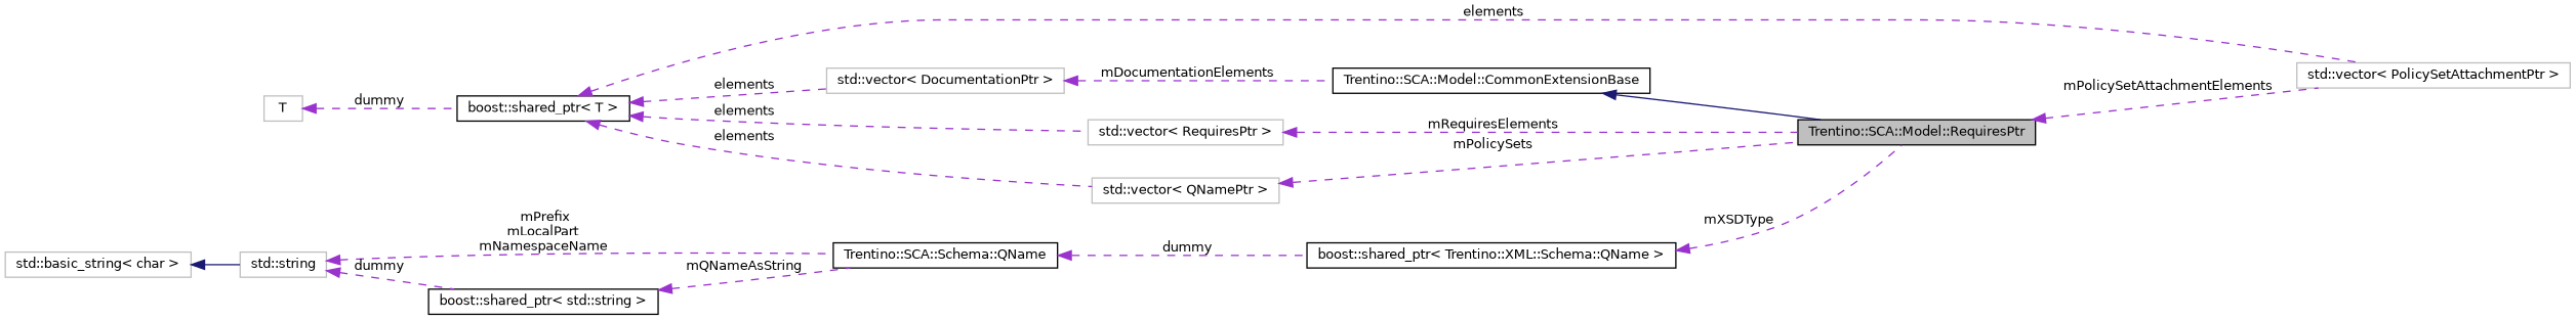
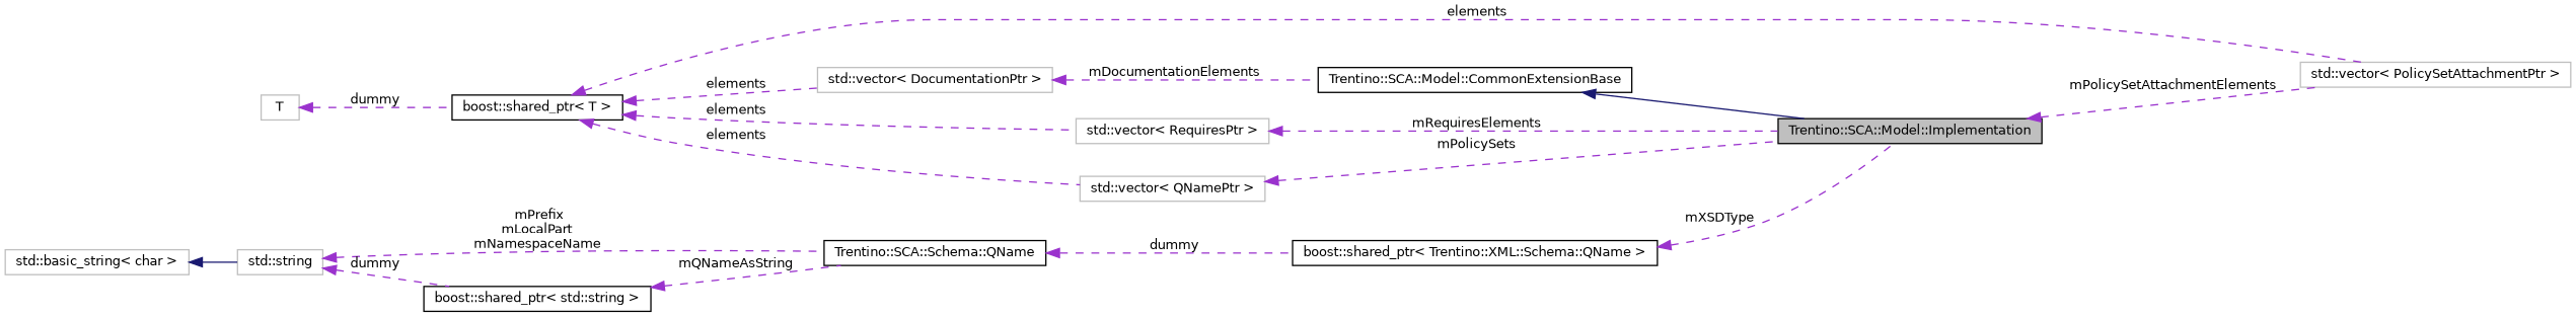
  digraph {
    rankdir=LR
    node [color=grey75 fillcolor=white fontname=Helvetica fontsize=10 shape=record style=filled]
    edge [color=darkorchid3 dir=back fontname=Helvetica fontsize=10 labelfontname=Helvetica labelfontsize=10 style=dashed]
-   n1 [color=black fillcolor=grey75 fontcolor=black height=0.2 label="Trentino::SCA::Model::RequiresPtr" width=0.4]
+   n1 [color=black fillcolor=grey75 fontcolor=black height=0.2 label="Trentino::SCA::Model::Implementation" width=0.4]
    n2 [height=0.2 label="std::vector\< PolicySetAttachmentPtr \>" width=0.4]
    n3 [color=black height=0.2 label="Trentino::SCA::Model::CommonExtensionBase" width=0.4]
    n4 [height=0.2 label="std::vector\< DocumentationPtr \>" width=0.4]
    n5 [color=black height=0.2 label="boost::shared_ptr\< T \>" width=0.4]
    n6 [height=0.2 label="std::vector\< RequiresPtr \>" width=0.4]
    n7 [height=0.2 label="std::vector\< QNamePtr \>" width=0.4]
    n8 [height=0.2 label=T width=0.4]
    n9 [color=black height=0.2 label="boost::shared_ptr\< Trentino::XML::Schema::QName \>" width=0.4]
    n10 [color=black height=0.2 label="Trentino::SCA::Schema::QName" width=0.4]
    n11 [color=black height=0.2 label="boost::shared_ptr\< std::string \>" width=0.4]
    n12 [height=0.2 label="std::string" width=0.4]
    n13 [height=0.2 label="std::basic_string\< char \>" width=0.4]
    n1 -> n2 [label=" mPolicySetAttachmentElements"]
    n3 -> n1 [color=midnightblue style=solid]
    n4 -> n3 [label=" mDocumentationElements"]
    n5 -> n2 [label=" elements"]
    n5 -> n4 [label=" elements"]
    n5 -> n6 [label=" elements"]
    n5 -> n7 [label=" elements"]
    n6 -> n1 [label=" mRequiresElements"]
    n7 -> n1 [label=" mPolicySets"]
    n8 -> n5 [label=" dummy"]
    n9 -> n1 [label=" mXSDType"]
    n10 -> n9 [label=" dummy"]
    n11 -> n10 [label=" mQNameAsString"]
    n12 -> n10 [label=" mPrefix\nmLocalPart\nmNamespaceName"]
    n12 -> n11 [label=" dummy"]
    n13 -> n12 [color=midnightblue style=solid]
  }
